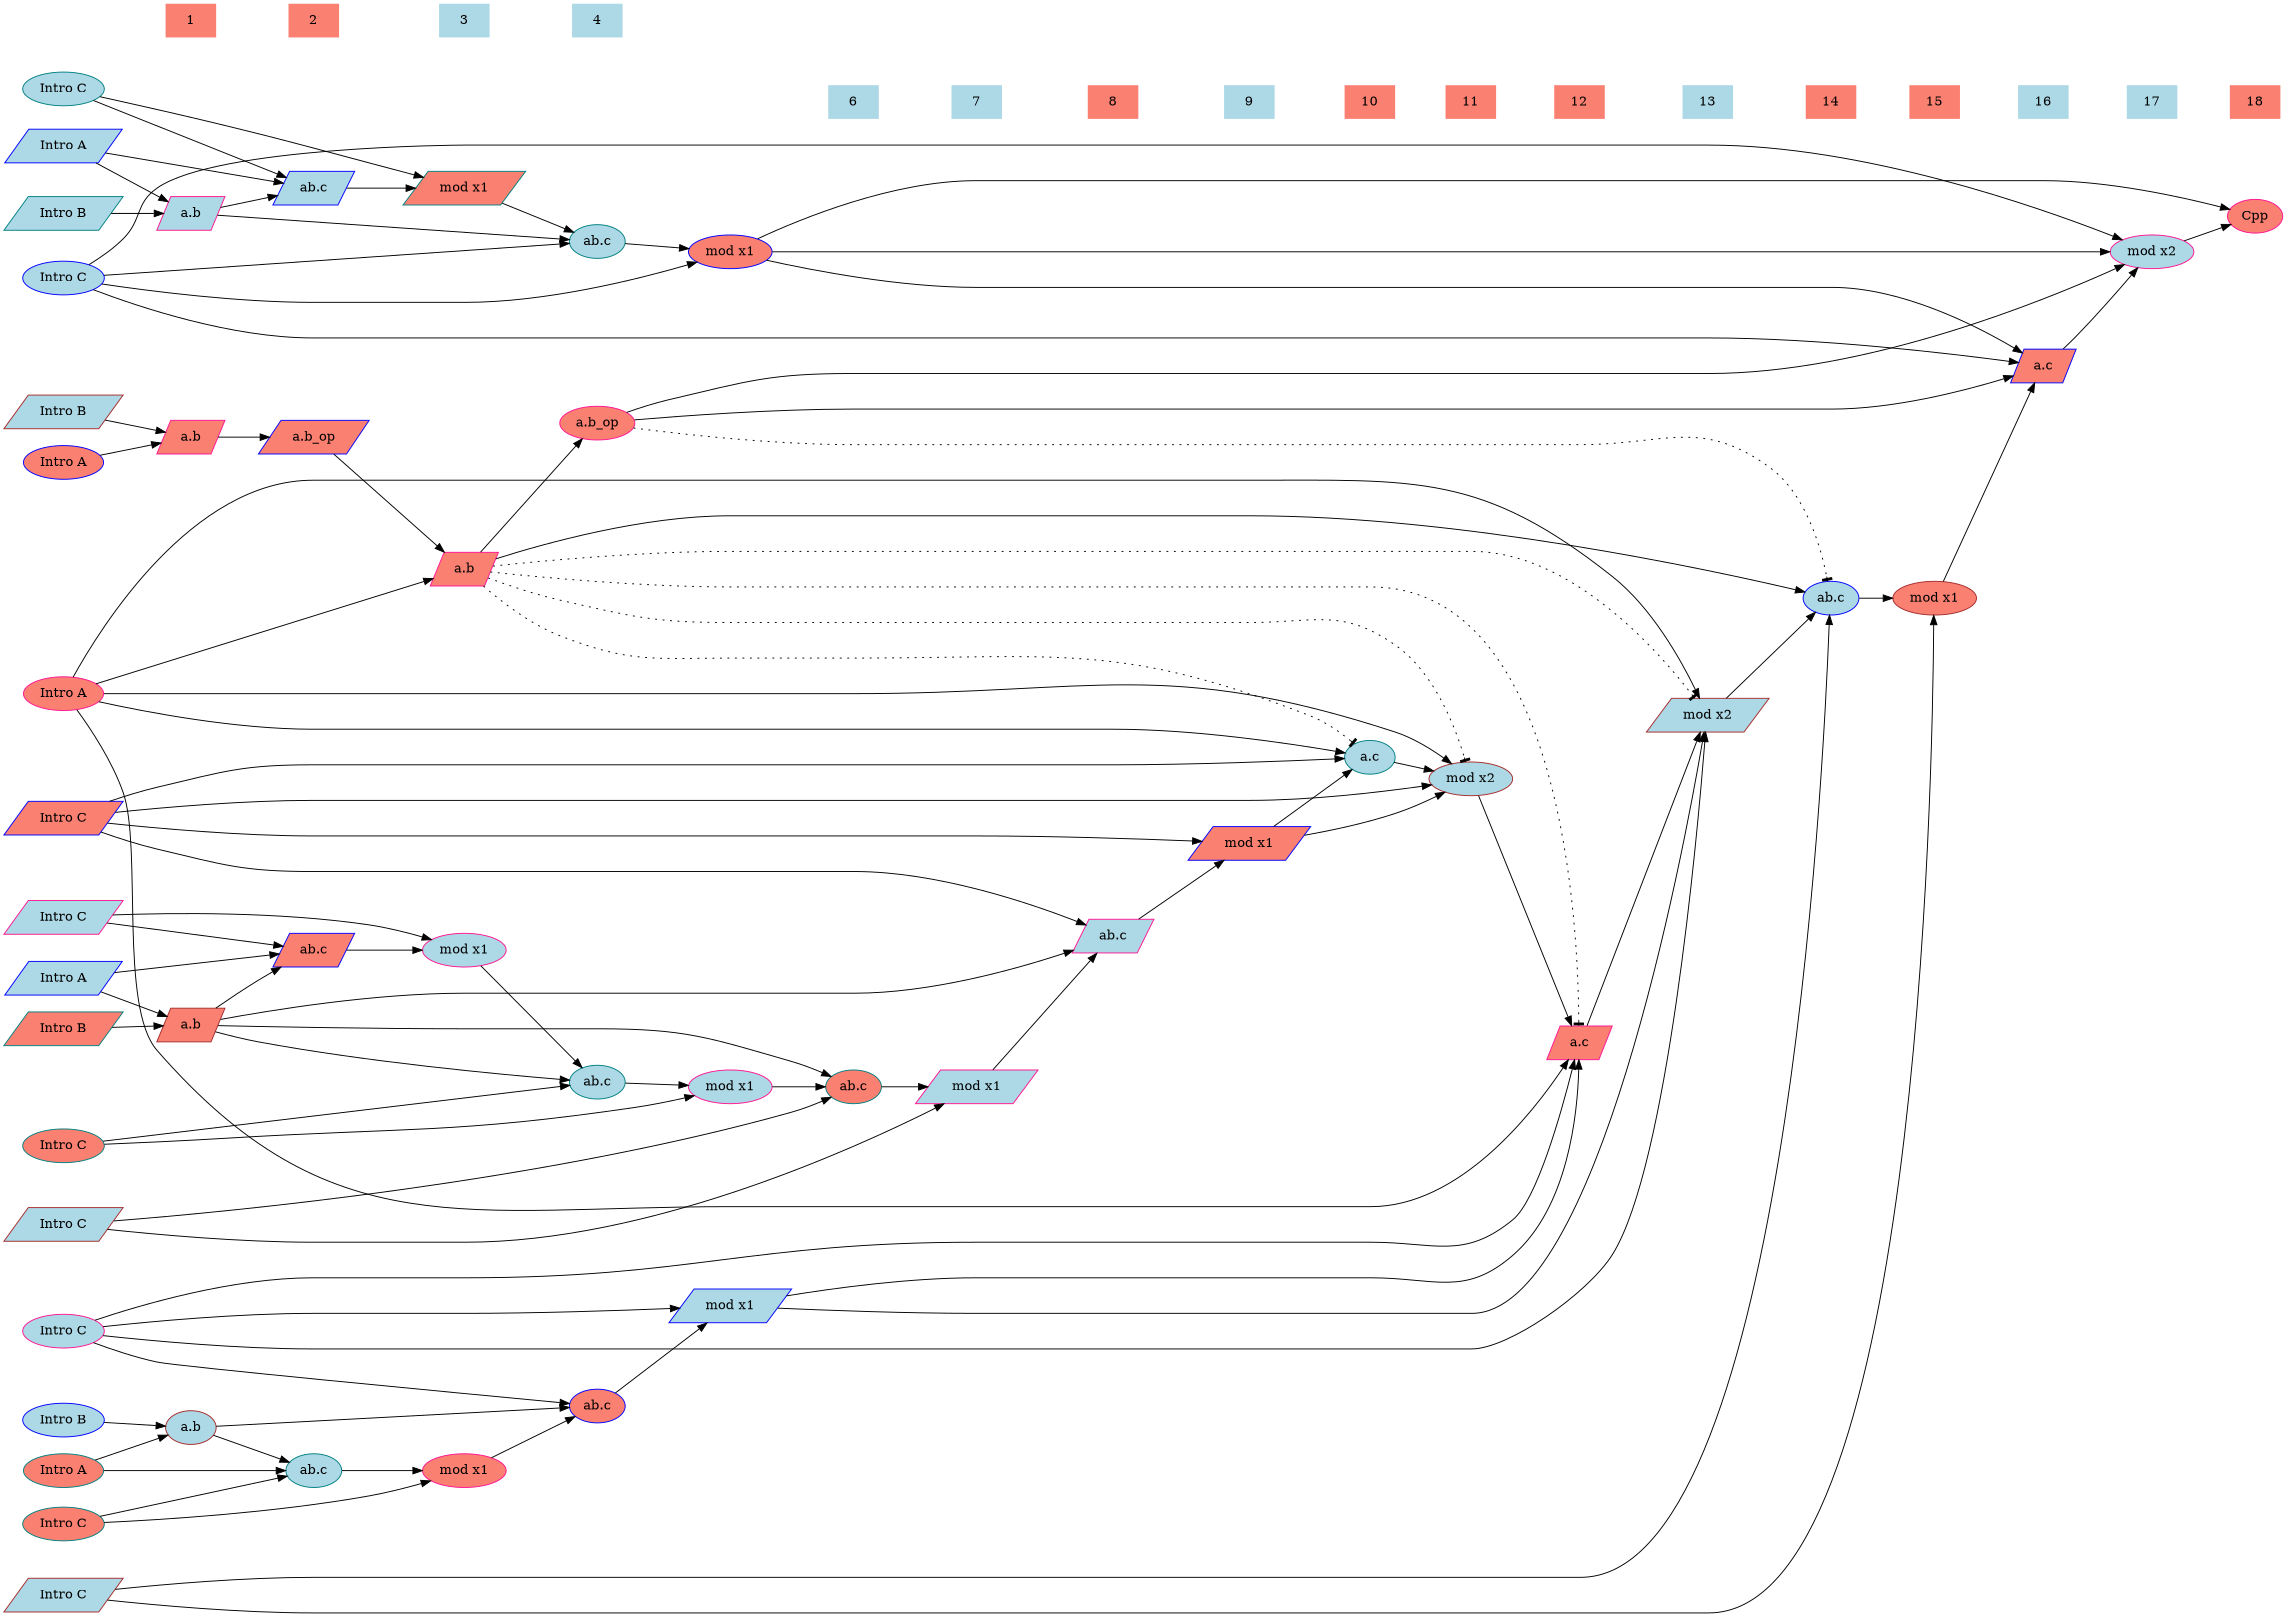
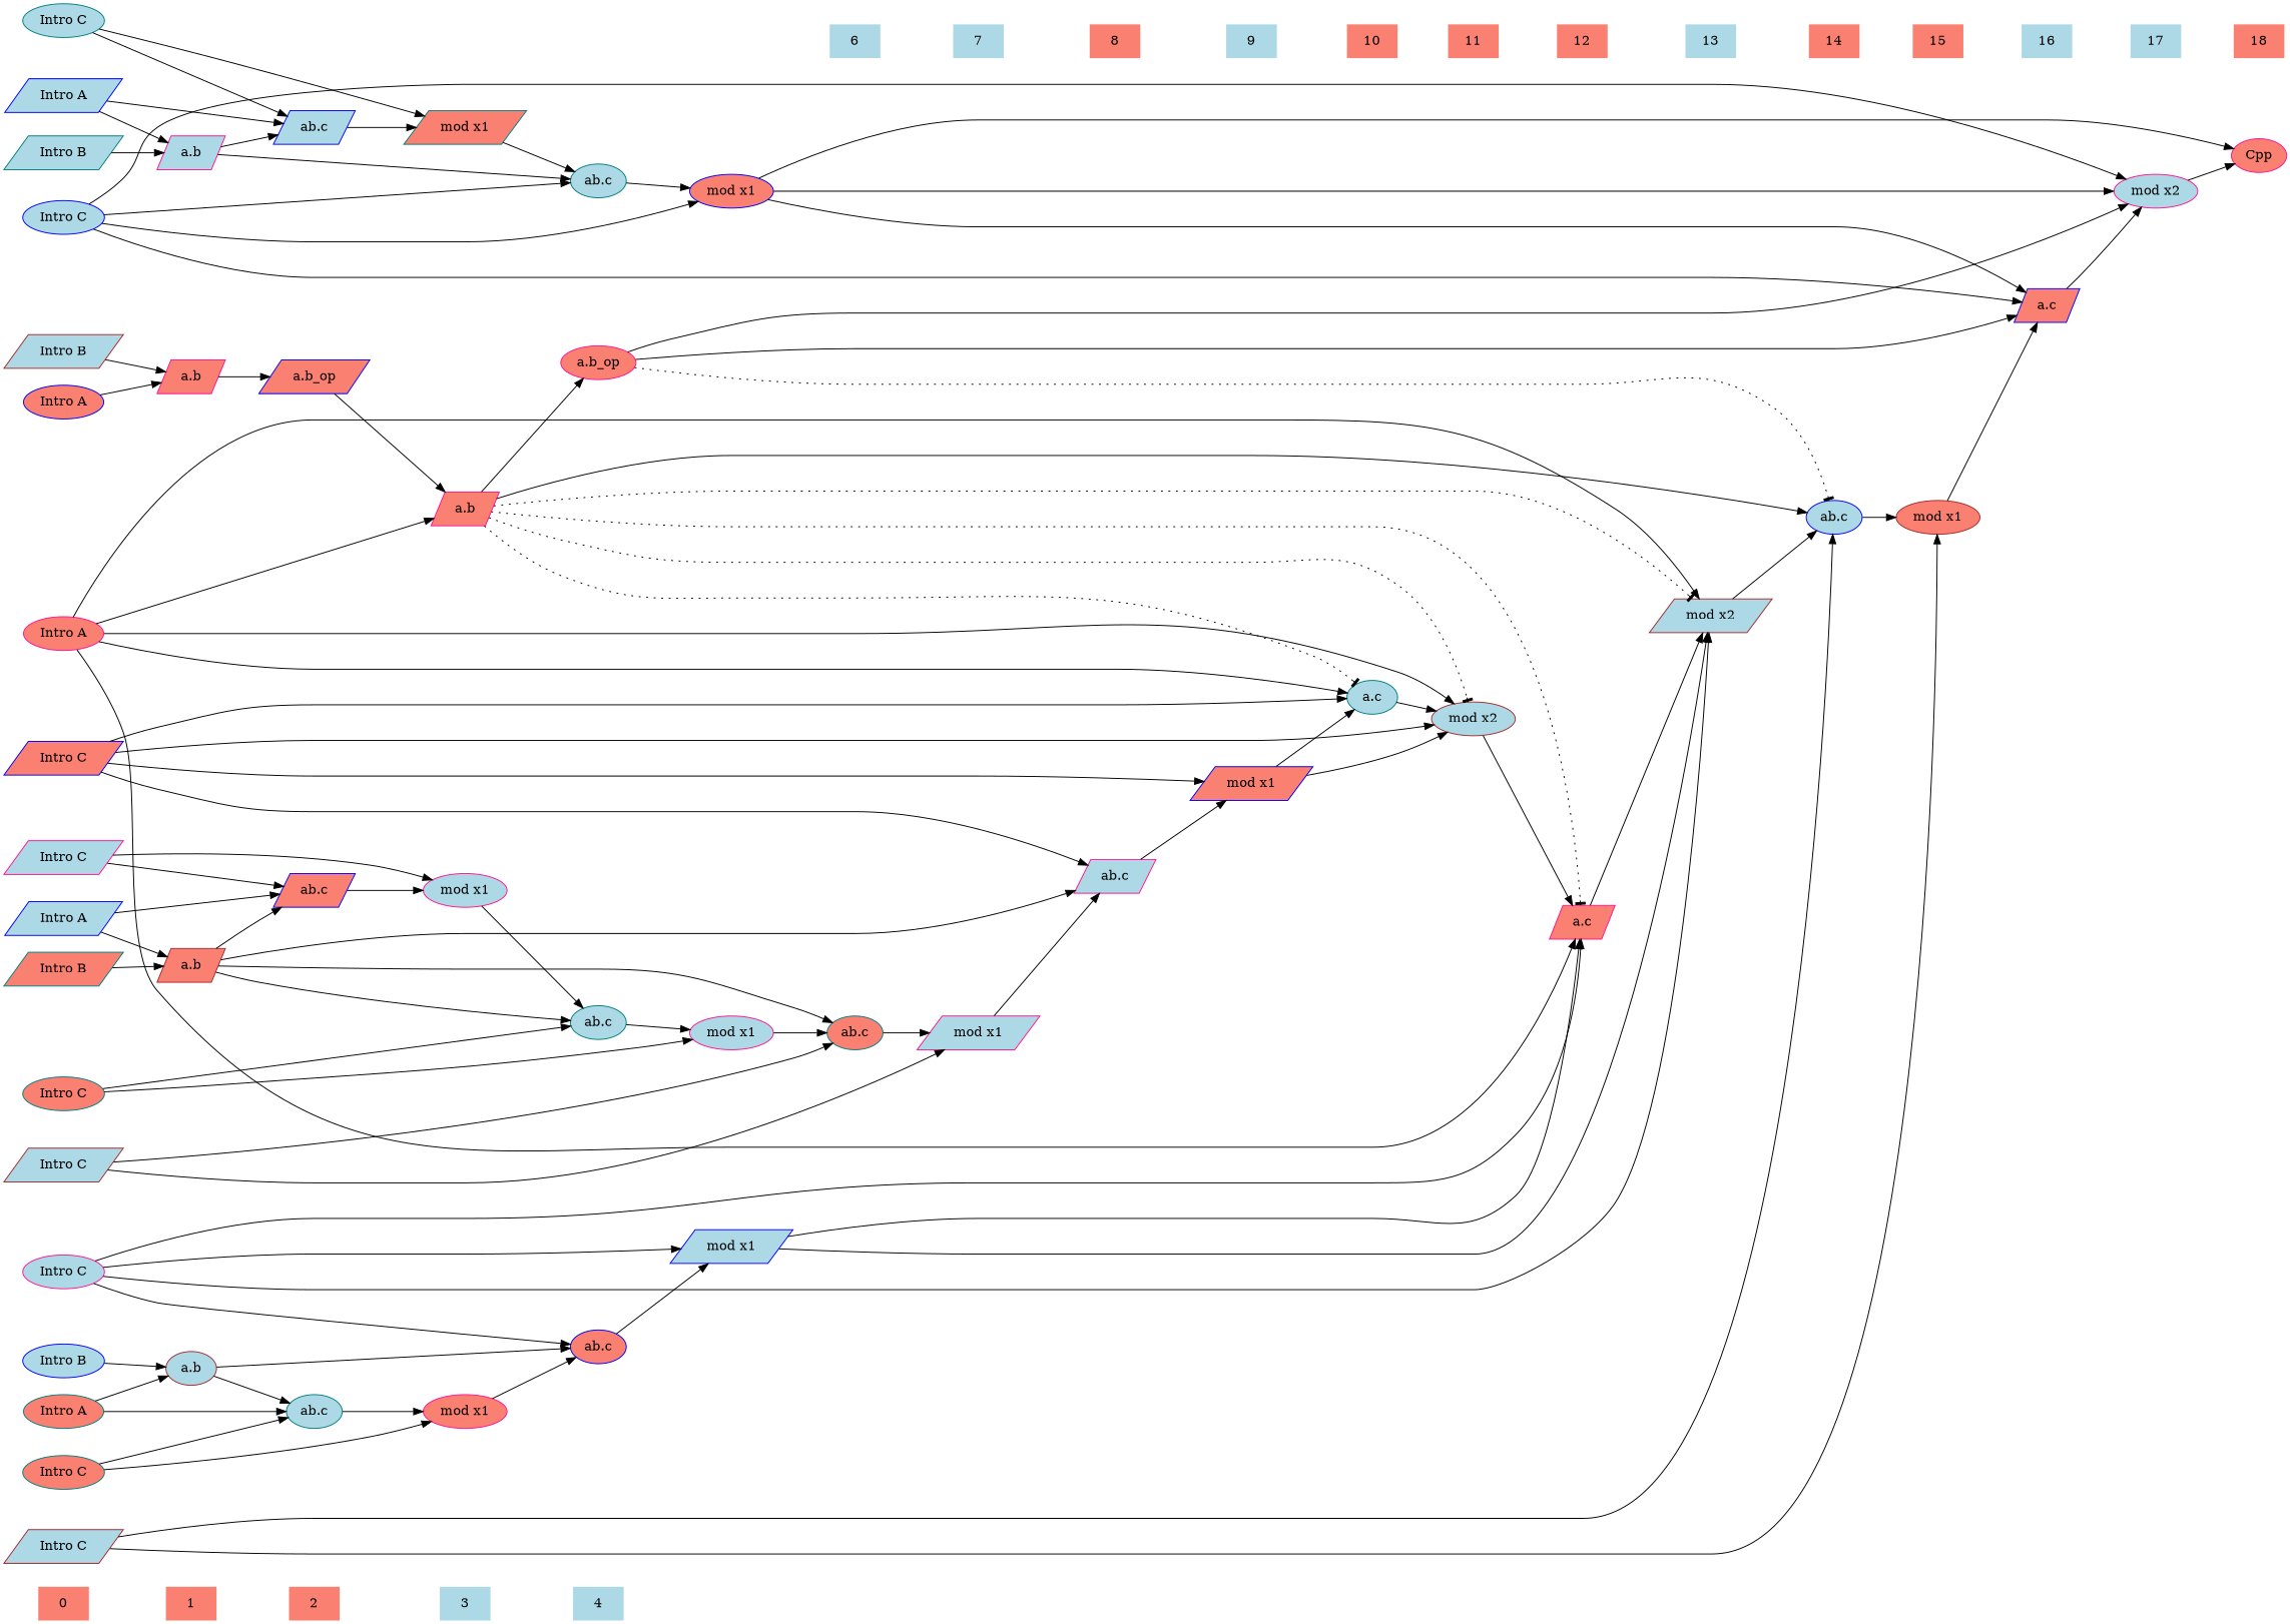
  digraph {
    rankdir=LR
    ranksep=.5
    node [color=deeppink fillcolor=lightblue shape=ellipse style=filled]
+   0 [fillcolor=salmon shape=plaintext]
    n2 [color=teal label="Intro B" shape=parallelogram]
    n3 [color=brown label="Intro B" shape=parallelogram]
    n4 [color=blue fillcolor=salmon label="Intro A"]
    n5 [fillcolor=salmon label="Intro A"]
    n6 [color=teal fillcolor=salmon label="Intro A"]
    n7 [color=teal fillcolor=salmon label="Intro B" shape=parallelogram]
    n8 [color=blue label="Intro A" shape=parallelogram]
    n9 [color=blue label="Intro A" shape=parallelogram]
    n10 [color=blue label="Intro B"]
    n11 [color=blue fillcolor=salmon label="Intro C" shape=parallelogram]
    n12 [color=brown label="Intro C" shape=parallelogram]
    n13 [color=teal fillcolor=salmon label="Intro C"]
    n14 [color=blue label="Intro C"]
    n15 [label="Intro C"]
    n16 [color=teal label="Intro C"]
    n17 [label="Intro C" shape=parallelogram]
    n18 [color=brown label="Intro C" shape=parallelogram]
    n19 [color=teal fillcolor=salmon label="Intro C"]
    1 [color=brown fillcolor=salmon shape=plaintext]
    n21 [color=brown fillcolor=salmon label="a.b" shape=parallelogram]
    n22 [fillcolor=salmon label="a.b" shape=parallelogram]
    n23 [color=brown label="a.b"]
    n24 [label="a.b" shape=parallelogram]
    2 [color=brown fillcolor=salmon shape=plaintext]
    n26 [color=blue fillcolor=salmon label="ab.c" shape=parallelogram]
    n27 [color=teal label="ab.c"]
    n28 [color=blue label="ab.c" shape=parallelogram]
    n29 [color=blue fillcolor=salmon label="a.b_op" shape=parallelogram]
    3 [shape=plaintext]
    n31 [label="mod x1"]
    n32 [fillcolor=salmon label="mod x1"]
    n33 [color=teal fillcolor=salmon label="mod x1" shape=parallelogram]
    n34 [fillcolor=salmon label="a.b" shape=parallelogram]
    4 [color=brown shape=plaintext]
    n36 [color=teal label="ab.c"]
    n37 [color=blue fillcolor=salmon label="ab.c"]
    n38 [color=teal label="ab.c"]
    n39 [fillcolor=salmon label="a.b_op"]
    n40 [label="mod x1"]
    n41 [color=blue fillcolor=salmon label="mod x1"]
    n42 [color=blue label="mod x1" shape=parallelogram]
    6 [shape=plaintext]
    n44 [color=teal fillcolor=salmon label="ab.c"]
    7 [color=brown shape=plaintext]
    n46 [label="mod x1" shape=parallelogram]
    8 [fillcolor=salmon shape=plaintext]
    n48 [label="ab.c" shape=parallelogram]
    9 [color=blue shape=plaintext]
    n50 [color=blue fillcolor=salmon label="mod x1" shape=parallelogram]
    10 [color=brown fillcolor=salmon shape=plaintext]
    n52 [color=teal label="a.c"]
    11 [fillcolor=salmon shape=plaintext]
    n54 [color=brown label="mod x2"]
    12 [fillcolor=salmon shape=plaintext]
    n56 [fillcolor=salmon label="a.c" shape=parallelogram]
    13 [color=blue shape=plaintext]
    n58 [color=brown label="mod x2" shape=parallelogram]
    14 [color=teal fillcolor=salmon shape=plaintext]
    n60 [color=blue label="ab.c"]
    15 [fillcolor=salmon shape=plaintext]
    n62 [color=brown fillcolor=salmon label="mod x1"]
    16 [shape=plaintext]
    n64 [color=blue fillcolor=salmon label="a.c" shape=parallelogram]
    17 [shape=plaintext]
    n66 [label="mod x2"]
    18 [color=brown fillcolor=salmon shape=plaintext]
    n68 [fillcolor=salmon label=Cpp]
    subgraph sub_1 {
      rank=same
+     0
      n2
      n3
      n4
      n5
      n6
      n7
      n8
      n9
      n10
      n11
      n12
      n13
      n14
      n15
      n16
      n17
      n18
      n19
    }
    subgraph sub_2 {
      rank=same
      1
      n21
      n22
      n23
      n24
    }
    subgraph sub_3 {
      rank=same
      2
      n26
      n27
      n28
      n29
    }
    subgraph sub_4 {
      rank=same
      3
      n31
      n32
      n33
      n34
    }
    subgraph sub_5 {
      rank=same
      4
      n36
      n37
      n38
      n39
    }
    subgraph sub_6 {
      rank=same
      n40
      n41
      n42
    }
    subgraph sub_7 {
      rank=same
      6
      n44
    }
    subgraph sub_8 {
      rank=same
      7
      n46
    }
    subgraph sub_9 {
      rank=same
      8
      n48
    }
    subgraph sub_10 {
      rank=same
      9
      n50
    }
    subgraph sub_11 {
      rank=same
      10
      n52
    }
    subgraph sub_12 {
      rank=same
      11
      n54
    }
    subgraph sub_13 {
      rank=same
      12
      n56
    }
    subgraph sub_14 {
      rank=same
      13
      n58
    }
    subgraph sub_15 {
      rank=same
      14
      n60
    }
    subgraph sub_16 {
      rank=same
      15
      n62
    }
    subgraph sub_17 {
      rank=same
      16
      n64
    }
    subgraph sub_18 {
      rank=same
      17
      n66
    }
    subgraph sub_19 {
      rank=same
      18
      n68
    }
+   0 -> 1 [style=invis]
    n2 -> n24
    n3 -> n22
    n4 -> n22
    n5 -> n34
    n5 -> n52
    n5 -> n54
    n5 -> n56
    n5 -> n58
    n6 -> n23
    n6 -> n27
    n7 -> n21
    n8 -> n24
    n8 -> n28
    n9 -> n21
    n9 -> n26
    n10 -> n23
    n11 -> n48
    n11 -> n50
    n11 -> n52
    n11 -> n54
    n12 -> n44
    n12 -> n46
    n13 -> n27
    n13 -> n32
    n14 -> n38
    n14 -> n41
    n14 -> n64
    n14 -> n66
    n15 -> n37
    n15 -> n42
    n15 -> n56
    n15 -> n58
    n16 -> n28
    n16 -> n33
    n17 -> n26
    n17 -> n31
    n18 -> n60
    n18 -> n62
    n19 -> n36
    n19 -> n40
    1 -> 2 [style=invis]
    n21 -> n26
    n21 -> n36
    n21 -> n44
    n21 -> n48
    n22 -> n29
    n23 -> n27
    n23 -> n37
    n24 -> n28
    n24 -> n38
    2 -> 3 [style=invis]
    n26 -> n31
    n27 -> n32
    n28 -> n33
    n29 -> n34
    3 -> 4 [style=invis]
    n31 -> n36
    n32 -> n37
    n33 -> n38
    n34 -> n39
    n34 -> n52 [arrowhead=tee style=dotted]
    n34 -> n54 [arrowhead=tee style=dotted]
    n34 -> n56 [arrowhead=tee style=dotted]
    n34 -> n58 [arrowhead=tee style=dotted]
    n34 -> n60
    n36 -> n40
    n37 -> n42
    n38 -> n41
    n39 -> n60 [arrowhead=tee style=dotted]
    n39 -> n64
    n39 -> n66
    n40 -> n44
    n41 -> n64
    n41 -> n66
    n41 -> n68
    n42 -> n56
    n42 -> n58
    6 -> 7 [style=invis]
    n44 -> n46
    7 -> 8 [style=invis]
    n46 -> n48
    8 -> 9 [style=invis]
    n48 -> n50
    9 -> 10 [style=invis]
    n50 -> n52
    n50 -> n54
    10 -> 11 [style=invis]
    n52 -> n54
    11 -> 12 [style=invis]
    n54 -> n56
    12 -> 13 [style=invis]
    n56 -> n58
    13 -> 14 [style=invis]
    n58 -> n60
    14 -> 15 [style=invis]
    n60 -> n62
    15 -> 16 [style=invis]
    n62 -> n64
    16 -> 17 [style=invis]
    n64 -> n66
    17 -> 18 [style=invis]
    n66 -> n68
  }
